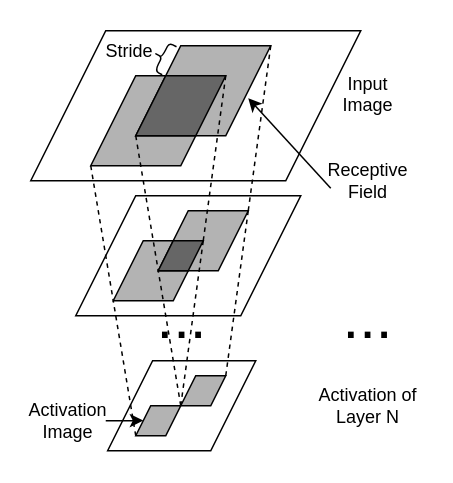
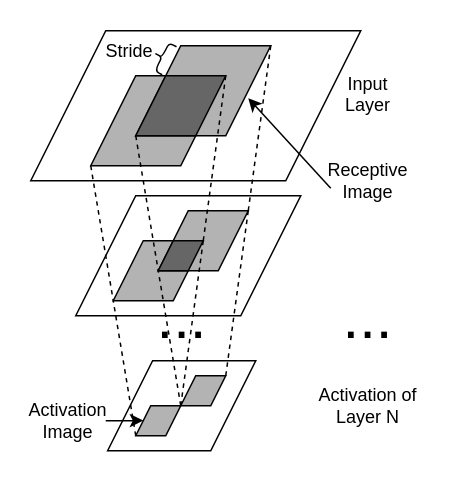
  <mxCell id="0" />
  <mxCell id="1" parent="0" />
  <mxCell id="2" value="" style="shape=parallelogram;perimeter=parallelogramPerimeter;whiteSpace=wrap;html=1;fixedSize=1;size=30;" vertex="1" parent="1"><mxGeometry x="71.25" y="240" width="98.75" height="60" as="geometry" /></mxCell>
  <mxCell id="3" value="" style="shape=parallelogram;perimeter=parallelogramPerimeter;whiteSpace=wrap;html=1;fixedSize=1;size=40;" vertex="1" parent="1"><mxGeometry x="50" y="130" width="150" height="80" as="geometry" /></mxCell>
  <mxCell id="4" value="" style="shape=parallelogram;perimeter=parallelogramPerimeter;whiteSpace=wrap;html=1;fixedSize=1;size=50;" vertex="1" parent="1"><mxGeometry x="20" y="20" width="220" height="100" as="geometry" /></mxCell>
  <mxCell id="5" value="&lt;font style=&quot;font-size: 40px;&quot;&gt;...&lt;/font&gt;" style="text;html=1;align=center;verticalAlign=middle;whiteSpace=wrap;rounded=0;" parent="1" vertex="1"><mxGeometry x="220" y="200" width="50" height="20" as="geometry" /></mxCell>
  <mxCell id="6" value="Activation Image" style="text;html=1;align=center;verticalAlign=middle;whiteSpace=wrap;rounded=0;" parent="1" vertex="1"><mxGeometry x="20" y="270" width="50" height="20" as="geometry" /></mxCell>
- <mxCell id="7" value="Receptive Field" style="text;html=1;align=center;verticalAlign=middle;whiteSpace=wrap;rounded=0;" parent="1" vertex="1"><mxGeometry x="220" y="110" width="50" height="20" as="geometry" /></mxCell>
+ <mxCell id="7" value="Receptive Image" style="text;html=1;align=center;verticalAlign=middle;whiteSpace=wrap;rounded=0;" parent="1" vertex="1"><mxGeometry x="220" y="110" width="50" height="20" as="geometry" /></mxCell>
  <mxCell id="8" value="" style="shape=curlyBracket;whiteSpace=wrap;html=1;rounded=1;flipH=1;labelPosition=right;verticalLabelPosition=middle;align=left;verticalAlign=middle;rotation=207;size=0.5;" parent="1" vertex="1"><mxGeometry x="102" y="27" width="11" height="21" as="geometry" /></mxCell>
  <mxCell id="9" value="" style="endArrow=classic;html=1;rounded=0;exitX=1;exitY=0.5;exitDx=0;exitDy=0;" parent="1" edge="1" source="6"><mxGeometry width="50" height="50" relative="1" as="geometry"><mxPoint x="60" y="280" as="sourcePoint" /><mxPoint x="95" y="279.89" as="targetPoint" /></mxGeometry></mxCell>
  <mxCell id="10" value="Stride" style="text;html=1;align=center;verticalAlign=middle;whiteSpace=wrap;rounded=0;rotation=0;" parent="1" vertex="1"><mxGeometry x="61" y="24" width="50" height="20" as="geometry" /></mxCell>
  <mxCell id="11" style="rounded=0;orthogonalLoop=1;jettySize=auto;html=1;exitX=0;exitY=1;exitDx=0;exitDy=0;entryX=0;entryY=1;entryDx=0;entryDy=0;dashed=1;endArrow=none;endFill=0;" edge="1" parent="1" source="12" target="13"><mxGeometry relative="1" as="geometry" /></mxCell>
  <mxCell id="12" value="" style="shape=parallelogram;perimeter=parallelogramPerimeter;whiteSpace=wrap;html=1;fixedSize=1;size=10;fillColor=#B3B3B3;" vertex="1" parent="1"><mxGeometry x="90" y="270" width="30" height="20" as="geometry" /></mxCell>
  <mxCell id="13" value="" style="shape=parallelogram;perimeter=parallelogramPerimeter;whiteSpace=wrap;html=1;fixedSize=1;size=20;fillColor=#B3B3B3;" vertex="1" parent="1"><mxGeometry x="75" y="160" width="60" height="40" as="geometry" /></mxCell>
  <mxCell id="14" style="rounded=0;orthogonalLoop=1;jettySize=auto;html=1;exitX=0;exitY=1;exitDx=0;exitDy=0;entryX=0;entryY=1;entryDx=0;entryDy=0;dashed=1;endArrow=none;endFill=0;" edge="1" parent="1" source="15" target="13"><mxGeometry relative="1" as="geometry"><mxPoint x="50" y="120" as="sourcePoint" /></mxGeometry></mxCell>
  <mxCell id="15" value="" style="shape=parallelogram;perimeter=parallelogramPerimeter;whiteSpace=wrap;html=1;fixedSize=1;size=30;fillColor=#B3B3B3;" vertex="1" parent="1"><mxGeometry x="60" y="50" width="90" height="60" as="geometry" /></mxCell>
  <mxCell id="16" style="rounded=0;orthogonalLoop=1;jettySize=auto;html=1;exitX=0;exitY=1;exitDx=0;exitDy=0;entryX=0;entryY=1;entryDx=0;entryDy=0;dashed=1;endArrow=none;endFill=0;" edge="1" parent="1" source="17" target="19"><mxGeometry relative="1" as="geometry" /></mxCell>
  <mxCell id="17" value="" style="shape=parallelogram;perimeter=parallelogramPerimeter;whiteSpace=wrap;html=1;fixedSize=1;size=10;fillColor=#B3B3B3;" vertex="1" parent="1"><mxGeometry x="120" y="250" width="30" height="20" as="geometry" /></mxCell>
  <mxCell id="18" style="rounded=0;orthogonalLoop=1;jettySize=auto;html=1;exitX=1;exitY=0;exitDx=0;exitDy=0;entryX=1;entryY=0;entryDx=0;entryDy=0;dashed=1;endArrow=none;endFill=0;" edge="1" parent="1" source="19" target="17"><mxGeometry relative="1" as="geometry" /></mxCell>
  <mxCell id="19" value="" style="shape=parallelogram;perimeter=parallelogramPerimeter;whiteSpace=wrap;html=1;fixedSize=1;size=20;fillColor=#B3B3B3;" vertex="1" parent="1"><mxGeometry x="105" y="140" width="60" height="40" as="geometry" /></mxCell>
  <mxCell id="20" style="rounded=0;orthogonalLoop=1;jettySize=auto;html=1;exitX=0;exitY=1;exitDx=0;exitDy=0;entryX=0;entryY=1;entryDx=0;entryDy=0;dashed=1;endArrow=none;endFill=0;" edge="1" parent="1" source="22" target="19"><mxGeometry relative="1" as="geometry"><mxPoint x="80" y="100" as="sourcePoint" /></mxGeometry></mxCell>
  <mxCell id="21" style="rounded=0;orthogonalLoop=1;jettySize=auto;html=1;exitX=1;exitY=0;exitDx=0;exitDy=0;entryX=1;entryY=0;entryDx=0;entryDy=0;dashed=1;endArrow=none;endFill=0;" edge="1" parent="1" source="22" target="19"><mxGeometry relative="1" as="geometry"><mxPoint x="170" y="40" as="sourcePoint" /></mxGeometry></mxCell>
  <mxCell id="22" value="" style="shape=parallelogram;perimeter=parallelogramPerimeter;whiteSpace=wrap;html=1;fixedSize=1;size=30;fillColor=#B3B3B3;" vertex="1" parent="1"><mxGeometry x="90" y="30" width="90" height="60" as="geometry" /></mxCell>
  <mxCell id="23" value="" style="shape=parallelogram;perimeter=parallelogramPerimeter;whiteSpace=wrap;html=1;fixedSize=1;size=10;fillColor=#666666;" vertex="1" parent="1"><mxGeometry x="105" y="160" width="30" height="20" as="geometry" /></mxCell>
  <mxCell id="24" style="rounded=0;orthogonalLoop=1;jettySize=auto;html=1;exitX=1;exitY=0;exitDx=0;exitDy=0;entryX=1;entryY=0;entryDx=0;entryDy=0;dashed=1;endArrow=none;endFill=0;" edge="1" parent="1" source="13" target="12"><mxGeometry relative="1" as="geometry" /></mxCell>
  <mxCell id="25" style="rounded=0;orthogonalLoop=1;jettySize=auto;html=1;exitX=1;exitY=0;exitDx=0;exitDy=0;entryX=1;entryY=0;entryDx=0;entryDy=0;dashed=1;endArrow=none;endFill=0;" edge="1" parent="1" source="15" target="13"><mxGeometry relative="1" as="geometry"><mxPoint x="140" y="60" as="sourcePoint" /></mxGeometry></mxCell>
  <mxCell id="26" value="" style="shape=parallelogram;perimeter=parallelogramPerimeter;whiteSpace=wrap;html=1;fixedSize=1;size=20;fillColor=#666666;" vertex="1" parent="1"><mxGeometry x="90" y="50" width="60" height="40" as="geometry" /></mxCell>
  <mxCell id="27" value="" style="endArrow=classic;html=1;rounded=0;exitX=0;exitY=0.75;exitDx=0;exitDy=0;" edge="1" parent="1" source="7"><mxGeometry width="50" height="50" relative="1" as="geometry"><mxPoint x="205" y="115" as="sourcePoint" /><mxPoint x="165" y="65" as="targetPoint" /></mxGeometry></mxCell>
  <mxCell id="28" value="Activation of Layer N" style="text;html=1;align=center;verticalAlign=middle;whiteSpace=wrap;rounded=0;" vertex="1" parent="1"><mxGeometry x="210" y="260" width="70" height="20" as="geometry" /></mxCell>
- <mxCell id="29" value="Input Image&lt;div&gt;&lt;br&gt;&lt;/div&gt;" style="text;html=1;align=center;verticalAlign=middle;whiteSpace=wrap;rounded=0;" vertex="1" parent="1"><mxGeometry x="220" y="60" width="50" height="20" as="geometry" /></mxCell>
+ <mxCell id="29" value="Input Layer&lt;div&gt;&lt;br&gt;&lt;/div&gt;" style="text;html=1;align=center;verticalAlign=middle;whiteSpace=wrap;rounded=0;" vertex="1" parent="1"><mxGeometry x="220" y="60" width="50" height="20" as="geometry" /></mxCell>
  <mxCell id="30" value="&lt;font style=&quot;font-size: 40px;&quot;&gt;...&lt;/font&gt;" style="text;html=1;align=center;verticalAlign=middle;whiteSpace=wrap;rounded=0;" vertex="1" parent="1"><mxGeometry x="95.63" y="200" width="50" height="20" as="geometry" /></mxCell>
